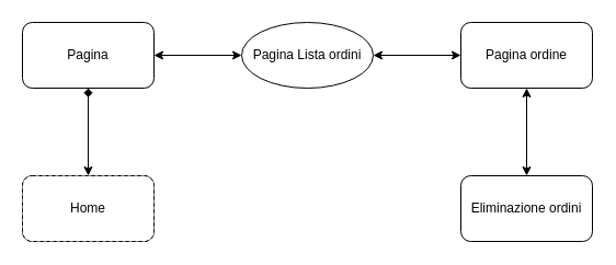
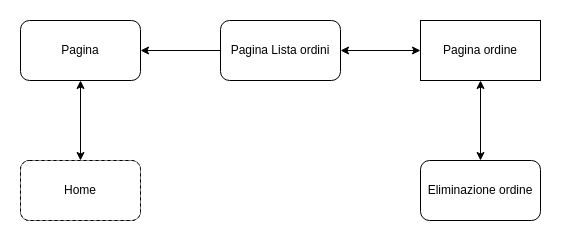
  <mxCell id="0" />
  <mxCell id="1" parent="0" />
  <mxCell id="2" value="" style="rounded=1;whiteSpace=wrap;html=1;" parent="1" vertex="1"><mxGeometry x="20" y="160" width="120" height="60" as="geometry" /></mxCell>
  <mxCell id="3" value="Home" style="rounded=1;whiteSpace=wrap;html=1;dashed=1;" parent="1" vertex="1"><mxGeometry x="20" y="160" width="120" height="60" as="geometry" /></mxCell>
  <mxCell id="4" value="Pagina" style="whiteSpace=wrap;html=1;rounded=1;" parent="1" vertex="1"><mxGeometry x="20" y="20" width="120" height="60" as="geometry" /></mxCell>
- <mxCell id="5" value="Pagina Lista ordini" style="ellipse;whiteSpace=wrap;html=1;" parent="1" vertex="1"><mxGeometry x="220" y="20" width="120" height="60" as="geometry" /></mxCell>
- <mxCell id="6" value="" style="endArrow=diamond;startArrow=classic;html=1;entryX=0.5;entryY=1;entryDx=0;entryDy=0;exitX=0.5;exitY=0;exitDx=0;exitDy=0;" parent="1" source="3" target="4" edge="1"><mxGeometry width="50" height="50" relative="1" as="geometry"><mxPoint x="60" y="210" as="sourcePoint" /><mxPoint x="110" y="160" as="targetPoint" /></mxGeometry></mxCell>
- <mxCell id="7" value="" style="endArrow=classic;startArrow=classic;html=1;entryX=0;entryY=0.5;entryDx=0;entryDy=0;exitX=1;exitY=0.5;exitDx=0;exitDy=0;" parent="1" source="4" target="5" edge="1"><mxGeometry width="50" height="50" relative="1" as="geometry"><mxPoint x="-130" y="200" as="sourcePoint" /><mxPoint x="-80" y="150" as="targetPoint" /></mxGeometry></mxCell>
- <mxCell id="8" value="Pagina ordine" style="whiteSpace=wrap;html=1;rounded=1;" parent="1" vertex="1"><mxGeometry x="420" y="20" width="120" height="60" as="geometry" /></mxCell>
- <mxCell id="9" value="Eliminazione ordini" style="whiteSpace=wrap;html=1;rounded=1;" vertex="1" parent="1"><mxGeometry x="420" y="160" width="120" height="60" as="geometry" /></mxCell>
+ <mxCell id="5" value="Pagina Lista ordini" style="whiteSpace=wrap;html=1;rounded=1;" parent="1" vertex="1"><mxGeometry x="220" y="20" width="120" height="60" as="geometry" /></mxCell>
+ <mxCell id="6" value="" style="endArrow=classic;startArrow=classic;html=1;entryX=0.5;entryY=1;entryDx=0;entryDy=0;exitX=0.5;exitY=0;exitDx=0;exitDy=0;" parent="1" source="3" target="4" edge="1"><mxGeometry width="50" height="50" relative="1" as="geometry"><mxPoint x="60" y="210" as="sourcePoint" /><mxPoint x="110" y="160" as="targetPoint" /></mxGeometry></mxCell>
+ <mxCell id="7" value="" style="endArrow=none;startArrow=classic;html=1;entryX=0;entryY=0.5;entryDx=0;entryDy=0;exitX=1;exitY=0.5;exitDx=0;exitDy=0;" parent="1" source="4" target="5" edge="1"><mxGeometry width="50" height="50" relative="1" as="geometry"><mxPoint x="-130" y="200" as="sourcePoint" /><mxPoint x="-80" y="150" as="targetPoint" /></mxGeometry></mxCell>
+ <mxCell id="8" value="Pagina ordine" style="whiteSpace=wrap;html=1;rounded=0;" parent="1" vertex="1"><mxGeometry x="420" y="20" width="120" height="60" as="geometry" /></mxCell>
+ <mxCell id="9" value="Eliminazione ordine" style="whiteSpace=wrap;html=1;rounded=1;" vertex="1" parent="1"><mxGeometry x="420" y="160" width="120" height="60" as="geometry" /></mxCell>
  <mxCell id="10" value="" style="endArrow=classic;startArrow=classic;html=1;entryX=0;entryY=0.5;entryDx=0;entryDy=0;exitX=1;exitY=0.5;exitDx=0;exitDy=0;" edge="1" parent="1" source="5" target="8"><mxGeometry width="50" height="50" relative="1" as="geometry"><mxPoint x="130" y="220" as="sourcePoint" /><mxPoint x="180" y="170" as="targetPoint" /></mxGeometry></mxCell>
  <mxCell id="11" value="" style="endArrow=classic;startArrow=classic;html=1;entryX=0.5;entryY=1;entryDx=0;entryDy=0;exitX=0.5;exitY=0;exitDx=0;exitDy=0;" edge="1" parent="1" source="9" target="8"><mxGeometry width="50" height="50" relative="1" as="geometry"><mxPoint x="250" y="220" as="sourcePoint" /><mxPoint x="300" y="170" as="targetPoint" /></mxGeometry></mxCell>
